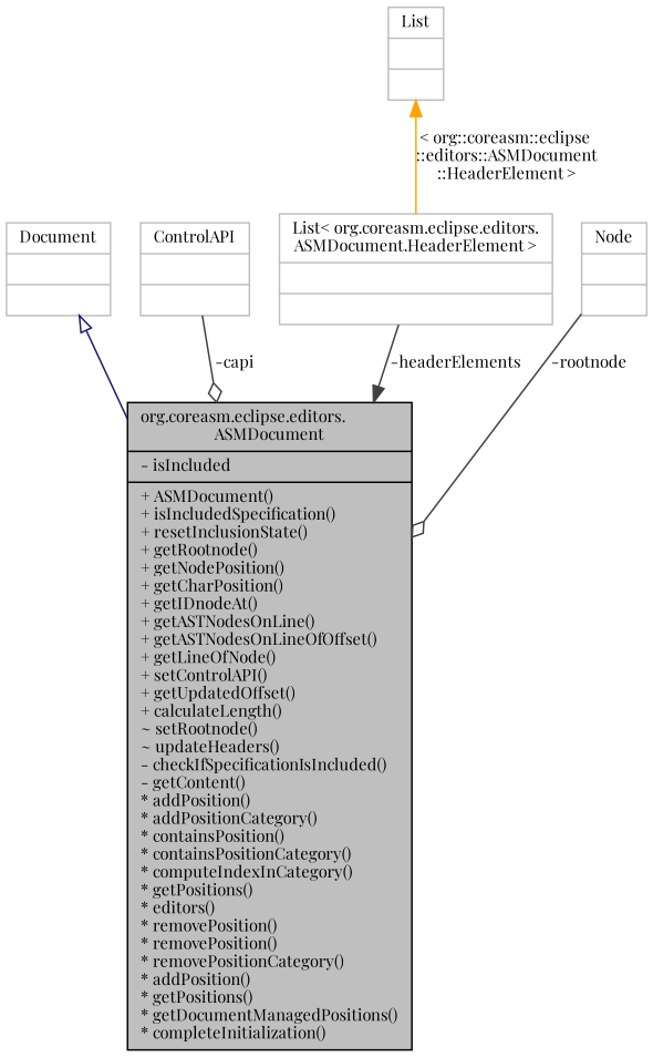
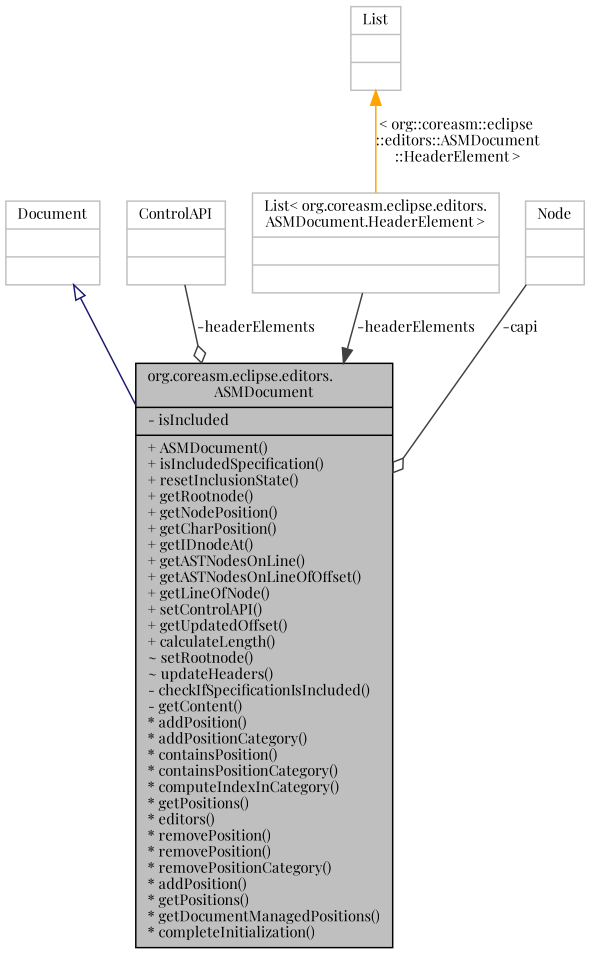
  digraph {
    fontname="Playfair Display"
    node [color=grey75 fontname="Playfair Display" fontsize=10 shape=record]
    edge [color=grey25 fontname="Playfair Display" fontsize=10 labelfontname=Helvetica labelfontsize=10 style=solid]
    n1 [color=black fillcolor=grey75 fontcolor=black height=0.2 label="{org.coreasm.eclipse.editors.\lASMDocument\n|- isIncluded\l|+ ASMDocument()\l+ isIncludedSpecification()\l+ resetInclusionState()\l+ getRootnode()\l+ getNodePosition()\l+ getCharPosition()\l+ getIDnodeAt()\l+ getASTNodesOnLine()\l+ getASTNodesOnLineOfOffset()\l+ getLineOfNode()\l+ setControlAPI()\l+ getUpdatedOffset()\l+ calculateLength()\l~ setRootnode()\l~ updateHeaders()\l- checkIfSpecificationIsIncluded()\l- getContent()\l* addPosition()\l* addPositionCategory()\l* containsPosition()\l* containsPositionCategory()\l* computeIndexInCategory()\l* getPositions()\l* editors()\l* removePosition()\l* removePosition()\l* removePositionCategory()\l* addPosition()\l* getPositions()\l* getDocumentManagedPositions()\l* completeInitialization()\l}" style=filled width=0.4]
    n2 [height=0.2 label="{Document\n||}" width=0.4]
    n3 [height=0.2 label="{ControlAPI\n||}" width=0.4]
    n4 [height=0.2 label="{List\< org.coreasm.eclipse.editors.\lASMDocument.HeaderElement \>\n||}" width=0.4]
    n5 [height=0.2 label="{List\n||}" width=0.4]
    n6 [height=0.2 label="{Node\n||}" width=0.4]
    n2 -> n1 [arrowtail=onormal color=midnightblue dir=back]
-   n3 -> n1 [arrowhead=odiamond label=" -capi"]
+   n3 -> n1 [arrowhead=odiamond label=" -headerElements"]
    n4 -> n1 [arrowhead=normal label=" -headerElements"]
    n5 -> n4 [color=orange dir=back label=" \< org::coreasm::eclipse\l::editors::ASMDocument\l::HeaderElement \>"]
-   n6 -> n1 [arrowhead=odiamond label=" -rootnode"]
+   n6 -> n1 [arrowhead=odiamond label=" -capi"]
  }
